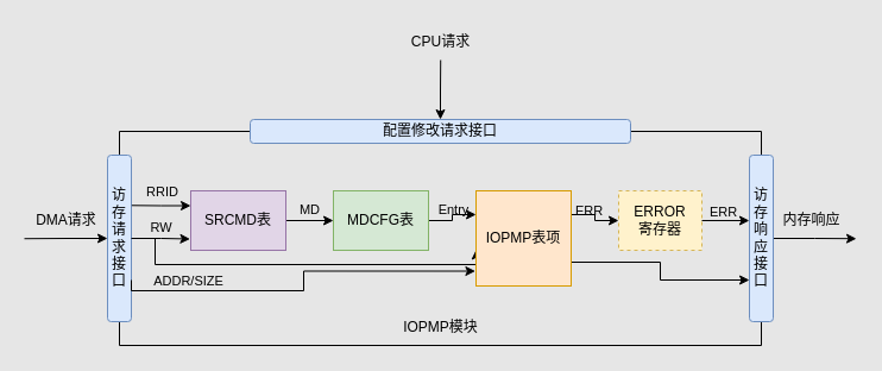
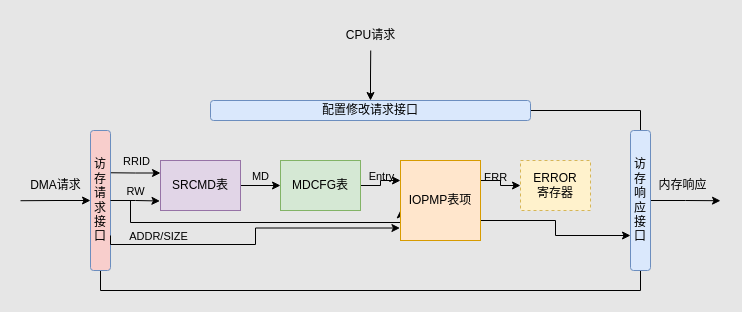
  <mxCell id="0" />
  <mxCell id="1" parent="0" />
- <mxCell id="2" style="edgeStyle=orthogonalEdgeStyle;rounded=0;orthogonalLoop=1;jettySize=auto;html=1;entryX=0;entryY=0.5;entryDx=0;entryDy=0;exitX=0.5;exitY=0;exitDx=0;exitDy=0;endArrow=none;startFill=0;" edge="1" parent="1" source="5" target="8"><mxGeometry relative="1" as="geometry" /></mxCell>
  <mxCell id="3" style="edgeStyle=orthogonalEdgeStyle;rounded=0;orthogonalLoop=1;jettySize=auto;html=1;entryX=0.5;entryY=1;entryDx=0;entryDy=0;endArrow=none;startFill=0;" edge="1" parent="1" source="5" target="27"><mxGeometry relative="1" as="geometry"><Array as="points"><mxPoint x="100" y="290" /><mxPoint x="640" y="290" /></Array></mxGeometry></mxCell>
  <mxCell id="4" style="edgeStyle=orthogonalEdgeStyle;rounded=0;orthogonalLoop=1;jettySize=auto;html=1;exitX=0;exitY=0.5;exitDx=0;exitDy=0;startArrow=classic;startFill=1;endArrow=none;" edge="1" parent="1" source="5"><mxGeometry relative="1" as="geometry"><mxPoint x="20" y="200.222" as="targetPoint" /></mxGeometry></mxCell>
- <mxCell id="5" value="访存请求接口" style="rounded=1;whiteSpace=wrap;html=1;fillColor=#dae8fc;strokeColor=#6c8ebf;" vertex="1" parent="1"><mxGeometry x="90" y="130" width="20" height="140" as="geometry" /></mxCell>
+ <mxCell id="5" value="访存请求接口" style="rounded=1;whiteSpace=wrap;html=1;fillColor=#f8cecc;strokeColor=#6c8ebf;" vertex="1" parent="1"><mxGeometry x="90" y="130" width="20" height="140" as="geometry" /></mxCell>
  <mxCell id="6" style="edgeStyle=orthogonalEdgeStyle;rounded=0;orthogonalLoop=1;jettySize=auto;html=1;entryX=0.5;entryY=0;entryDx=0;entryDy=0;endArrow=none;startFill=0;" edge="1" parent="1" source="8" target="27"><mxGeometry relative="1" as="geometry" /></mxCell>
  <mxCell id="7" style="edgeStyle=orthogonalEdgeStyle;rounded=0;orthogonalLoop=1;jettySize=auto;html=1;exitX=0.5;exitY=0;exitDx=0;exitDy=0;startArrow=classic;startFill=1;endArrow=none;" edge="1" parent="1" source="8"><mxGeometry relative="1" as="geometry"><mxPoint x="370.222" y="50" as="targetPoint" /></mxGeometry></mxCell>
  <mxCell id="8" value="配置修改请求接口" style="rounded=1;whiteSpace=wrap;html=1;fillColor=#dae8fc;strokeColor=#6c8ebf;" vertex="1" parent="1"><mxGeometry x="210" y="100" width="320" height="20" as="geometry" /></mxCell>
  <mxCell id="9" style="edgeStyle=orthogonalEdgeStyle;rounded=0;orthogonalLoop=1;jettySize=auto;html=1;entryX=0;entryY=0.5;entryDx=0;entryDy=0;" edge="1" parent="1" source="11" target="14"><mxGeometry relative="1" as="geometry" /></mxCell>
  <mxCell id="10" value="MD" style="edgeLabel;html=1;align=center;verticalAlign=middle;resizable=0;points=[];labelBackgroundColor=none;" vertex="1" connectable="0" parent="9"><mxGeometry x="-0.049" y="-1" relative="1" as="geometry"><mxPoint y="-11" as="offset" /></mxGeometry></mxCell>
  <mxCell id="11" value="SRCMD表" style="rounded=0;whiteSpace=wrap;html=1;fillColor=#e1d5e7;strokeColor=#9673a6;" vertex="1" parent="1"><mxGeometry x="160" y="160" width="80" height="50" as="geometry" /></mxCell>
  <mxCell id="12" style="edgeStyle=orthogonalEdgeStyle;rounded=0;orthogonalLoop=1;jettySize=auto;html=1;entryX=0;entryY=0.25;entryDx=0;entryDy=0;" edge="1" parent="1" source="14" target="19"><mxGeometry relative="1" as="geometry" /></mxCell>
  <mxCell id="13" value="Entry" style="edgeLabel;html=1;align=center;verticalAlign=middle;resizable=0;points=[];labelBackgroundColor=none;" vertex="1" connectable="0" parent="12"><mxGeometry x="-0.108" relative="1" as="geometry"><mxPoint y="-10" as="offset" /></mxGeometry></mxCell>
  <mxCell id="14" value="MDCFG表" style="rounded=0;whiteSpace=wrap;html=1;fillColor=#d5e8d4;strokeColor=#82b366;" vertex="1" parent="1"><mxGeometry x="280" y="160" width="80" height="50" as="geometry" /></mxCell>
  <mxCell id="15" style="edgeStyle=orthogonalEdgeStyle;rounded=0;orthogonalLoop=1;jettySize=auto;html=1;exitX=0.002;exitY=0.617;exitDx=0;exitDy=0;startArrow=classic;startFill=1;endArrow=none;exitPerimeter=0;" edge="1" parent="1" source="19"><mxGeometry relative="1" as="geometry"><mxPoint x="130" y="200" as="targetPoint" /><Array as="points"><mxPoint x="130" y="222" /></Array></mxGeometry></mxCell>
  <mxCell id="16" style="edgeStyle=orthogonalEdgeStyle;rounded=0;orthogonalLoop=1;jettySize=auto;html=1;exitX=1;exitY=0.75;exitDx=0;exitDy=0;entryX=0;entryY=0.75;entryDx=0;entryDy=0;" edge="1" parent="1" source="19" target="27"><mxGeometry relative="1" as="geometry" /></mxCell>
  <mxCell id="17" style="edgeStyle=orthogonalEdgeStyle;rounded=0;orthogonalLoop=1;jettySize=auto;html=1;exitX=1;exitY=0.25;exitDx=0;exitDy=0;entryX=0;entryY=0.5;entryDx=0;entryDy=0;" edge="1" parent="1" source="19" target="28"><mxGeometry relative="1" as="geometry" /></mxCell>
  <mxCell id="18" value="ERR" style="edgeLabel;html=1;align=center;verticalAlign=middle;resizable=0;points=[];labelBackgroundColor=none;" vertex="1" connectable="0" parent="17"><mxGeometry x="0.1" y="1" relative="1" as="geometry"><mxPoint x="-6" y="-8" as="offset" /></mxGeometry></mxCell>
  <mxCell id="19" value="IOPMP表项" style="rounded=0;whiteSpace=wrap;html=1;fillColor=#ffe6cc;strokeColor=#d79b00;" vertex="1" parent="1"><mxGeometry x="400" y="160" width="80" height="80" as="geometry" /></mxCell>
  <mxCell id="20" style="edgeStyle=orthogonalEdgeStyle;rounded=0;orthogonalLoop=1;jettySize=auto;html=1;exitX=0;exitY=0.25;exitDx=0;exitDy=0;entryX=1.02;entryY=0.302;entryDx=0;entryDy=0;entryPerimeter=0;startArrow=classic;startFill=1;endArrow=none;" edge="1" parent="1" source="11" target="5"><mxGeometry relative="1" as="geometry" /></mxCell>
  <mxCell id="21" value="RRID" style="edgeLabel;html=1;align=center;verticalAlign=middle;resizable=0;points=[];labelBackgroundColor=none;" vertex="1" connectable="0" parent="20"><mxGeometry x="0.011" relative="1" as="geometry"><mxPoint y="-12" as="offset" /></mxGeometry></mxCell>
  <mxCell id="22" style="edgeStyle=orthogonalEdgeStyle;rounded=0;orthogonalLoop=1;jettySize=auto;html=1;entryX=-0.007;entryY=0.81;entryDx=0;entryDy=0;entryPerimeter=0;" edge="1" parent="1" source="5" target="11"><mxGeometry relative="1" as="geometry" /></mxCell>
  <mxCell id="23" value="RW" style="edgeLabel;html=1;align=center;verticalAlign=middle;resizable=0;points=[];labelBackgroundColor=none;" vertex="1" connectable="0" parent="22"><mxGeometry x="-0.042" y="1" relative="1" as="geometry"><mxPoint y="-9" as="offset" /></mxGeometry></mxCell>
  <mxCell id="24" style="edgeStyle=orthogonalEdgeStyle;rounded=0;orthogonalLoop=1;jettySize=auto;html=1;exitX=1;exitY=0.75;exitDx=0;exitDy=0;entryX=-0.007;entryY=0.844;entryDx=0;entryDy=0;entryPerimeter=0;" edge="1" parent="1" source="5" target="19"><mxGeometry relative="1" as="geometry"><Array as="points"><mxPoint x="110" y="244" /><mxPoint x="255" y="244" /></Array></mxGeometry></mxCell>
  <mxCell id="25" value="ADDR/SIZE" style="edgeLabel;html=1;align=center;verticalAlign=middle;resizable=0;points=[];labelBackgroundColor=none;" vertex="1" connectable="0" parent="24"><mxGeometry x="-0.606" relative="1" as="geometry"><mxPoint x="-6" y="-9" as="offset" /></mxGeometry></mxCell>
  <mxCell id="26" style="edgeStyle=orthogonalEdgeStyle;rounded=0;orthogonalLoop=1;jettySize=auto;html=1;exitX=1;exitY=0.5;exitDx=0;exitDy=0;" edge="1" parent="1" source="27"><mxGeometry relative="1" as="geometry"><mxPoint x="720" y="200.222" as="targetPoint" /></mxGeometry></mxCell>
  <mxCell id="27" value="访存响应接口" style="rounded=1;whiteSpace=wrap;html=1;fillColor=#dae8fc;strokeColor=#6c8ebf;" vertex="1" parent="1"><mxGeometry x="630" y="130" width="20" height="140" as="geometry" /></mxCell>
  <mxCell id="28" value="ERROR&lt;div&gt;寄存器&lt;/div&gt;" style="rounded=0;whiteSpace=wrap;html=1;fillColor=#fff2cc;strokeColor=#d6b656;dashed=1;" vertex="1" parent="1"><mxGeometry x="520" y="160" width="70" height="50" as="geometry" /></mxCell>
- <mxCell id="29" style="edgeStyle=orthogonalEdgeStyle;rounded=0;orthogonalLoop=1;jettySize=auto;html=1;entryX=-0.003;entryY=0.393;entryDx=0;entryDy=0;entryPerimeter=0;" edge="1" parent="1" source="28" target="27"><mxGeometry relative="1" as="geometry" /></mxCell>
- <mxCell id="30" value="ERR" style="edgeLabel;html=1;align=center;verticalAlign=middle;resizable=0;points=[];labelBackgroundColor=none;" vertex="1" connectable="0" parent="29"><mxGeometry x="-0.072" y="1" relative="1" as="geometry"><mxPoint x="-2" y="-7" as="offset" /></mxGeometry></mxCell>
- <mxCell id="31" value="IOPMP模块" style="text;html=1;align=center;verticalAlign=middle;resizable=0;points=[];autosize=1;strokeColor=none;fillColor=none;" vertex="1" parent="1"><mxGeometry x="325" y="260" width="90" height="30" as="geometry" /></mxCell>
  <mxCell id="32" value="DMA请求" style="text;html=1;align=center;verticalAlign=middle;resizable=0;points=[];autosize=1;strokeColor=none;fillColor=none;" vertex="1" parent="1"><mxGeometry x="20" y="170" width="70" height="30" as="geometry" /></mxCell>
  <mxCell id="33" value="内存响应" style="text;html=1;align=center;verticalAlign=middle;resizable=0;points=[];autosize=1;strokeColor=none;fillColor=none;" vertex="1" parent="1"><mxGeometry x="647" y="170" width="70" height="30" as="geometry" /></mxCell>
  <mxCell id="34" value="CPU请求" style="text;html=1;align=center;verticalAlign=middle;resizable=0;points=[];autosize=1;strokeColor=none;fillColor=none;" vertex="1" parent="1"><mxGeometry x="335" y="20" width="70" height="30" as="geometry" /></mxCell>
